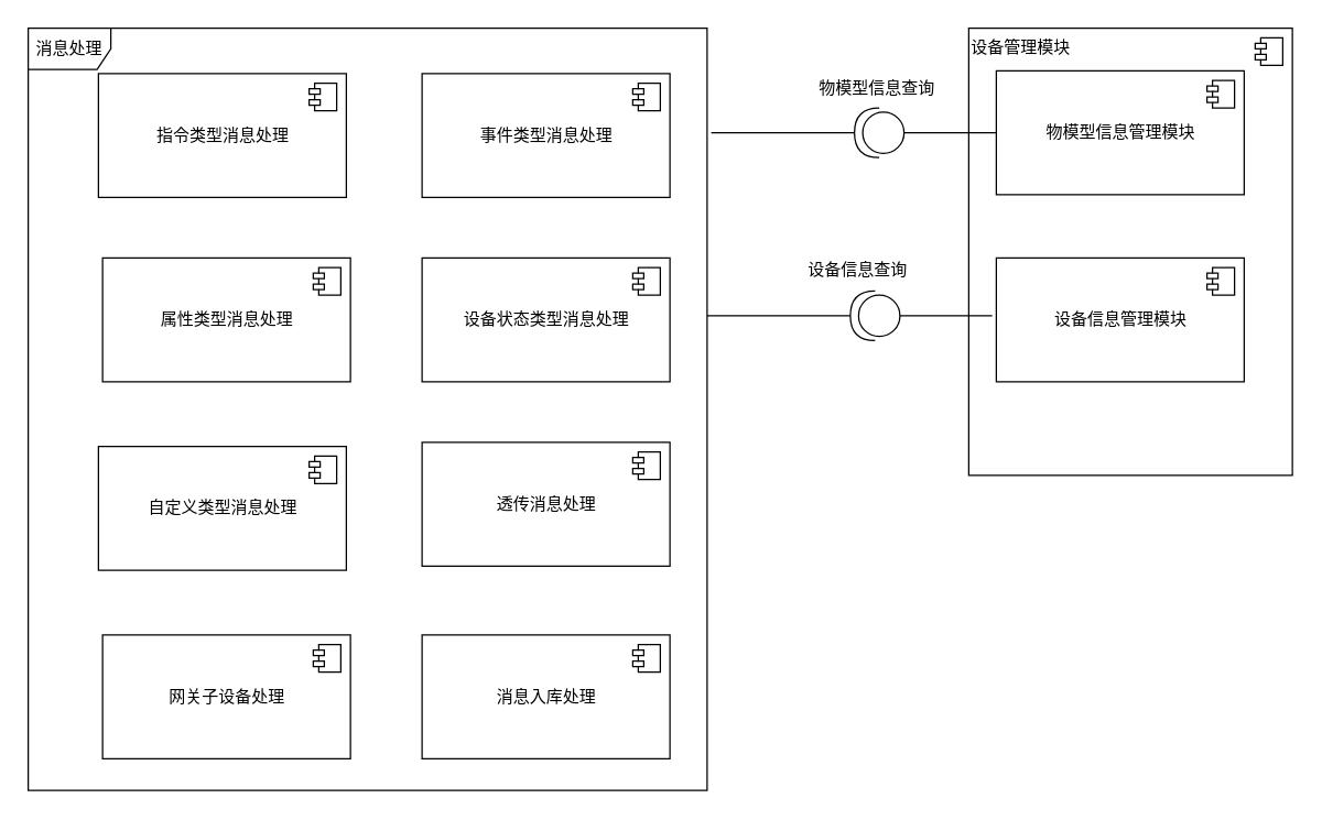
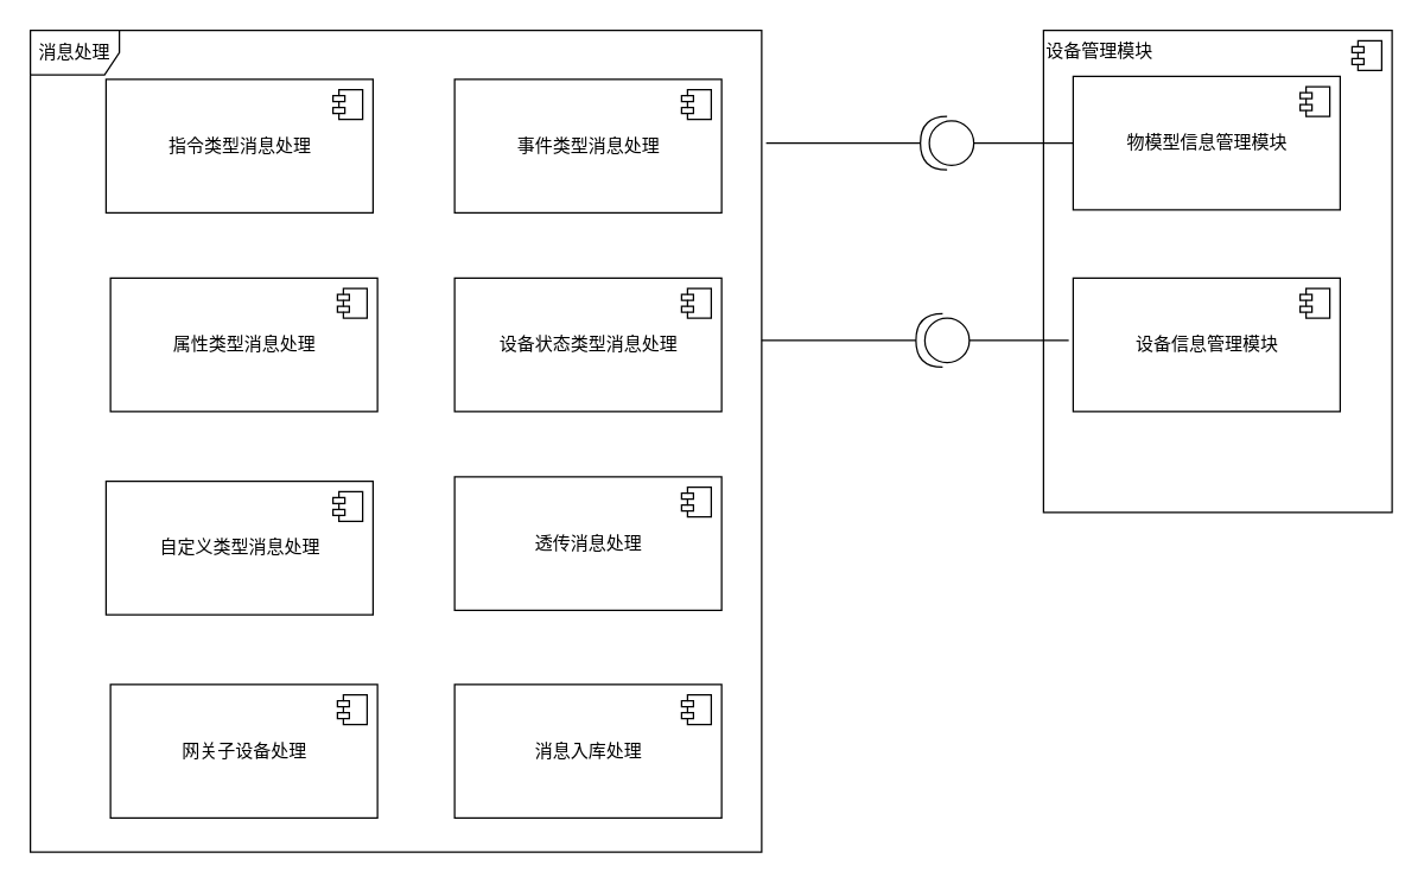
  <mxCell id="0" />
  <mxCell id="1" parent="0" />
  <mxCell id="2" value="消息处理" style="shape=umlFrame;whiteSpace=wrap;html=1;" vertex="1" parent="1"><mxGeometry x="20" y="20" width="493" height="554" as="geometry" /></mxCell>
  <mxCell id="3" value="设备管理模块" style="html=1;dropTarget=0;align=left;verticalAlign=top;" vertex="1" parent="1"><mxGeometry x="703" y="20" width="235" height="325" as="geometry" /></mxCell>
  <mxCell id="4" value="" style="shape=module;jettyWidth=8;jettyHeight=4;" vertex="1" parent="3"><mxGeometry x="1" width="20" height="20" relative="1" as="geometry"><mxPoint x="-27" y="7" as="offset" /></mxGeometry></mxCell>
  <mxCell id="5" value="物模型信息管理模块" style="html=1;dropTarget=0;" vertex="1" parent="1"><mxGeometry x="723" y="51" width="180" height="90" as="geometry" /></mxCell>
  <mxCell id="6" value="" style="shape=module;jettyWidth=8;jettyHeight=4;" vertex="1" parent="5"><mxGeometry x="1" width="20" height="20" relative="1" as="geometry"><mxPoint x="-27" y="7" as="offset" /></mxGeometry></mxCell>
  <mxCell id="7" value="" style="edgeStyle=orthogonalEdgeStyle;rounded=0;orthogonalLoop=1;jettySize=auto;html=1;endArrow=none;endFill=0;" edge="1" parent="1" source="9"><mxGeometry relative="1" as="geometry"><mxPoint x="516" y="96" as="targetPoint" /></mxGeometry></mxCell>
  <mxCell id="8" value="" style="edgeStyle=orthogonalEdgeStyle;rounded=0;orthogonalLoop=1;jettySize=auto;html=1;endArrow=none;endFill=0;" edge="1" parent="1" source="9"><mxGeometry relative="1" as="geometry"><mxPoint x="723" y="96" as="targetPoint" /></mxGeometry></mxCell>
  <mxCell id="9" value="" style="shape=providedRequiredInterface;html=1;verticalLabelPosition=bottom;direction=west;" vertex="1" parent="1"><mxGeometry x="620" y="78" width="36" height="36" as="geometry" /></mxCell>
  <mxCell id="10" value="指令类型消息处理" style="html=1;dropTarget=0;" vertex="1" parent="1"><mxGeometry x="71" y="53" width="180" height="90" as="geometry" /></mxCell>
  <mxCell id="11" value="" style="shape=module;jettyWidth=8;jettyHeight=4;" vertex="1" parent="10"><mxGeometry x="1" width="20" height="20" relative="1" as="geometry"><mxPoint x="-27" y="7" as="offset" /></mxGeometry></mxCell>
  <mxCell id="12" value="事件类型消息处理" style="html=1;dropTarget=0;" vertex="1" parent="1"><mxGeometry x="306" y="53" width="180" height="90" as="geometry" /></mxCell>
  <mxCell id="13" value="" style="shape=module;jettyWidth=8;jettyHeight=4;" vertex="1" parent="12"><mxGeometry x="1" width="20" height="20" relative="1" as="geometry"><mxPoint x="-27" y="7" as="offset" /></mxGeometry></mxCell>
  <mxCell id="14" value="属性类型消息处理" style="html=1;dropTarget=0;" vertex="1" parent="1"><mxGeometry x="74" y="187" width="180" height="90" as="geometry" /></mxCell>
  <mxCell id="15" value="" style="shape=module;jettyWidth=8;jettyHeight=4;" vertex="1" parent="14"><mxGeometry x="1" width="20" height="20" relative="1" as="geometry"><mxPoint x="-27" y="7" as="offset" /></mxGeometry></mxCell>
  <mxCell id="16" value="设备状态类型消息处理" style="html=1;dropTarget=0;" vertex="1" parent="1"><mxGeometry x="306" y="187" width="180" height="90" as="geometry" /></mxCell>
  <mxCell id="17" value="" style="shape=module;jettyWidth=8;jettyHeight=4;" vertex="1" parent="16"><mxGeometry x="1" width="20" height="20" relative="1" as="geometry"><mxPoint x="-27" y="7" as="offset" /></mxGeometry></mxCell>
  <mxCell id="18" value="自定义类型消息处理" style="html=1;dropTarget=0;" vertex="1" parent="1"><mxGeometry x="71" y="324" width="180" height="90" as="geometry" /></mxCell>
  <mxCell id="19" value="" style="shape=module;jettyWidth=8;jettyHeight=4;" vertex="1" parent="18"><mxGeometry x="1" width="20" height="20" relative="1" as="geometry"><mxPoint x="-27" y="7" as="offset" /></mxGeometry></mxCell>
  <mxCell id="20" value="透传消息处理" style="html=1;dropTarget=0;" vertex="1" parent="1"><mxGeometry x="306" y="321" width="180" height="90" as="geometry" /></mxCell>
  <mxCell id="21" value="" style="shape=module;jettyWidth=8;jettyHeight=4;" vertex="1" parent="20"><mxGeometry x="1" width="20" height="20" relative="1" as="geometry"><mxPoint x="-27" y="7" as="offset" /></mxGeometry></mxCell>
  <mxCell id="22" value="网关子设备处理" style="html=1;dropTarget=0;" vertex="1" parent="1"><mxGeometry x="74" y="461" width="180" height="90" as="geometry" /></mxCell>
  <mxCell id="23" value="" style="shape=module;jettyWidth=8;jettyHeight=4;" vertex="1" parent="22"><mxGeometry x="1" width="20" height="20" relative="1" as="geometry"><mxPoint x="-27" y="7" as="offset" /></mxGeometry></mxCell>
  <mxCell id="24" value="消息入库处理" style="html=1;dropTarget=0;" vertex="1" parent="1"><mxGeometry x="306" y="461" width="180" height="90" as="geometry" /></mxCell>
  <mxCell id="25" value="" style="shape=module;jettyWidth=8;jettyHeight=4;" vertex="1" parent="24"><mxGeometry x="1" width="20" height="20" relative="1" as="geometry"><mxPoint x="-27" y="7" as="offset" /></mxGeometry></mxCell>
  <mxCell id="26" value="设备信息管理模块" style="html=1;dropTarget=0;" vertex="1" parent="1"><mxGeometry x="723" y="187" width="180" height="90" as="geometry" /></mxCell>
  <mxCell id="27" value="" style="shape=module;jettyWidth=8;jettyHeight=4;" vertex="1" parent="26"><mxGeometry x="1" width="20" height="20" relative="1" as="geometry"><mxPoint x="-27" y="7" as="offset" /></mxGeometry></mxCell>
- <mxCell id="28" value="物模型信息查询" style="text;html=1;align=center;verticalAlign=middle;resizable=0;points=[];autosize=1;" vertex="1" parent="1"><mxGeometry x="589" y="55" width="94" height="18" as="geometry" /></mxCell>
  <mxCell id="29" value="" style="edgeStyle=orthogonalEdgeStyle;rounded=0;orthogonalLoop=1;jettySize=auto;html=1;endArrow=none;endFill=0;" edge="1" source="31" parent="1"><mxGeometry relative="1" as="geometry"><mxPoint x="513" y="229" as="targetPoint" /></mxGeometry></mxCell>
  <mxCell id="30" value="" style="edgeStyle=orthogonalEdgeStyle;rounded=0;orthogonalLoop=1;jettySize=auto;html=1;endArrow=none;endFill=0;" edge="1" source="31" parent="1"><mxGeometry relative="1" as="geometry"><mxPoint x="720" y="229" as="targetPoint" /></mxGeometry></mxCell>
  <mxCell id="31" value="" style="shape=providedRequiredInterface;html=1;verticalLabelPosition=bottom;direction=west;" vertex="1" parent="1"><mxGeometry x="617" y="211" width="36" height="36" as="geometry" /></mxCell>
- <mxCell id="32" value="设备信息查询" style="text;html=1;align=center;verticalAlign=middle;resizable=0;points=[];autosize=1;" vertex="1" parent="1"><mxGeometry x="581" y="187" width="82" height="18" as="geometry" /></mxCell>
